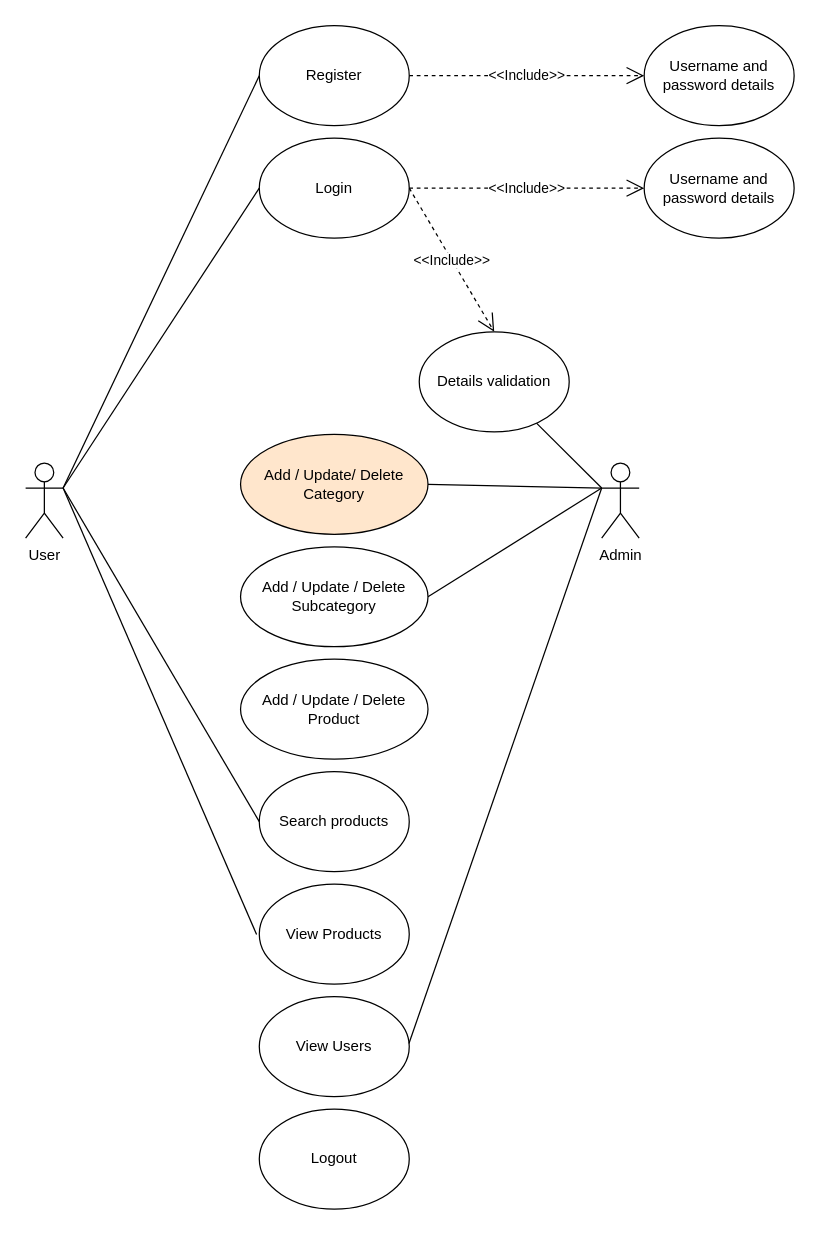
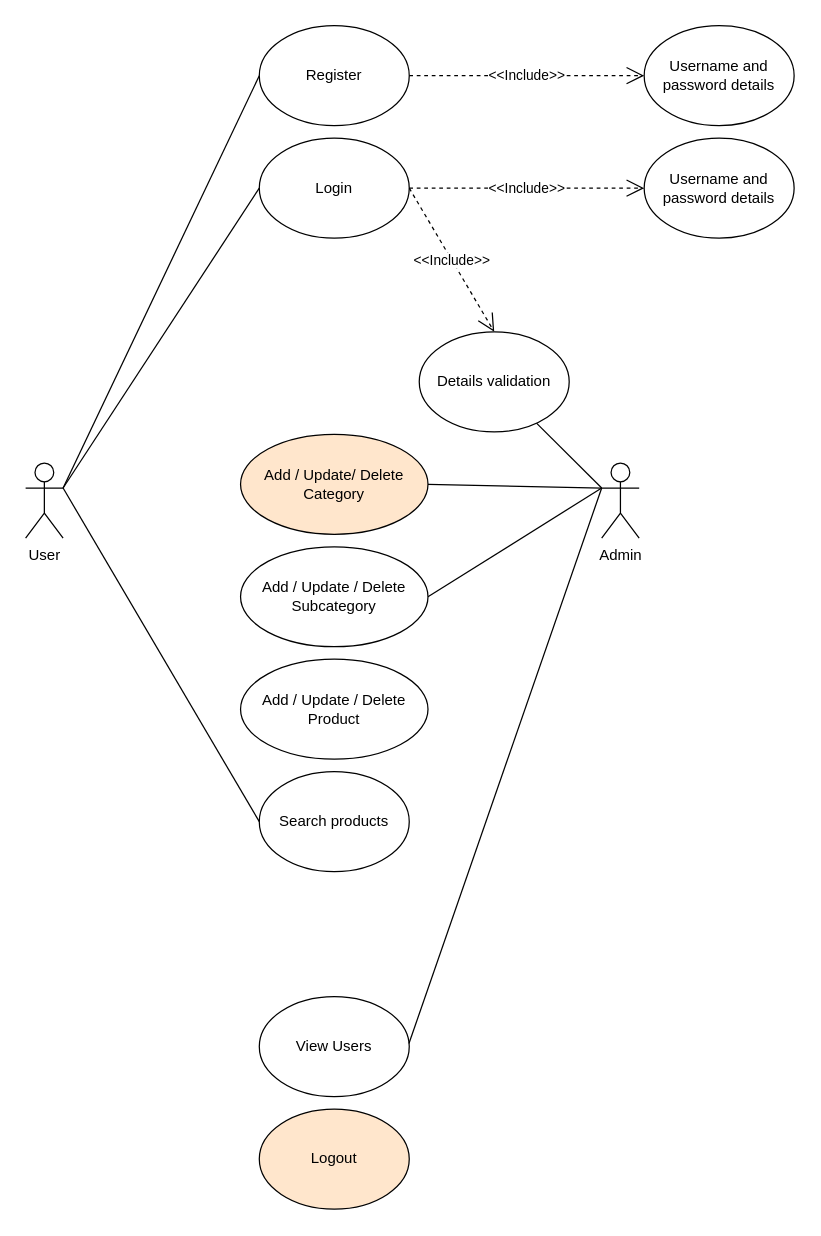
  <mxCell id="0" />
  <mxCell id="1" parent="0" />
  <mxCell id="2" value="Add / Update/ Delete&lt;div&gt;Category&lt;/div&gt;" style="ellipse;whiteSpace=wrap;html=1;labelBackgroundColor=none;fillColor=#ffe6cc;" vertex="1" parent="1"><mxGeometry x="192" y="347" width="150" height="80" as="geometry" /></mxCell>
  <mxCell id="3" value="Add / Update / Delete&lt;div&gt;Subcategory&lt;/div&gt;" style="ellipse;whiteSpace=wrap;html=1;labelBackgroundColor=none;" vertex="1" parent="1"><mxGeometry x="192" y="437" width="150" height="80" as="geometry" /></mxCell>
  <mxCell id="4" value="Add / Update / Delete&lt;div&gt;Product&lt;/div&gt;" style="ellipse;whiteSpace=wrap;html=1;labelBackgroundColor=none;" vertex="1" parent="1"><mxGeometry x="192" y="527" width="150" height="80" as="geometry" /></mxCell>
- <mxCell id="5" value="View Products" style="ellipse;whiteSpace=wrap;html=1;labelBackgroundColor=none;" vertex="1" parent="1"><mxGeometry x="207" y="707" width="120" height="80" as="geometry" /></mxCell>
  <mxCell id="6" value="Register" style="ellipse;whiteSpace=wrap;html=1;labelBackgroundColor=none;" vertex="1" parent="1"><mxGeometry x="207" y="20" width="120" height="80" as="geometry" /></mxCell>
  <mxCell id="7" value="Search products" style="ellipse;whiteSpace=wrap;html=1;labelBackgroundColor=none;" vertex="1" parent="1"><mxGeometry x="207" y="617" width="120" height="80" as="geometry" /></mxCell>
  <mxCell id="8" value="View Users" style="ellipse;whiteSpace=wrap;html=1;labelBackgroundColor=none;" vertex="1" parent="1"><mxGeometry x="207" y="797" width="120" height="80" as="geometry" /></mxCell>
- <mxCell id="9" value="Logout" style="ellipse;whiteSpace=wrap;html=1;labelBackgroundColor=none;" vertex="1" parent="1"><mxGeometry x="207" y="887" width="120" height="80" as="geometry" /></mxCell>
+ <mxCell id="9" value="Logout" style="ellipse;whiteSpace=wrap;html=1;labelBackgroundColor=none;fillColor=#ffe6cc;" vertex="1" parent="1"><mxGeometry x="207" y="887" width="120" height="80" as="geometry" /></mxCell>
  <mxCell id="10" value="Login" style="ellipse;whiteSpace=wrap;html=1;labelBackgroundColor=none;" vertex="1" parent="1"><mxGeometry x="207" y="110" width="120" height="80" as="geometry" /></mxCell>
  <mxCell id="11" value="User" style="shape=umlActor;verticalLabelPosition=bottom;verticalAlign=top;html=1;outlineConnect=0;labelBackgroundColor=none;" vertex="1" parent="1"><mxGeometry x="20" y="370" width="30" height="60" as="geometry" /></mxCell>
  <mxCell id="12" value="Admin" style="shape=umlActor;verticalLabelPosition=bottom;verticalAlign=top;html=1;outlineConnect=0;labelBackgroundColor=none;" vertex="1" parent="1"><mxGeometry x="481" y="370" width="30" height="60" as="geometry" /></mxCell>
  <mxCell id="13" value="" style="endArrow=none;html=1;rounded=0;entryX=0;entryY=0.5;entryDx=0;entryDy=0;exitX=1;exitY=0.333;exitDx=0;exitDy=0;exitPerimeter=0;" edge="1" parent="1" source="11" target="6"><mxGeometry width="50" height="50" relative="1" as="geometry"><mxPoint x="52" y="390" as="sourcePoint" /><mxPoint x="302" y="340" as="targetPoint" /></mxGeometry></mxCell>
  <mxCell id="14" value="" style="endArrow=none;html=1;rounded=0;entryX=0;entryY=0.5;entryDx=0;entryDy=0;exitX=1;exitY=0.333;exitDx=0;exitDy=0;exitPerimeter=0;" edge="1" parent="1" source="11" target="10"><mxGeometry width="50" height="50" relative="1" as="geometry"><mxPoint x="60" y="400" as="sourcePoint" /><mxPoint x="217" y="70" as="targetPoint" /></mxGeometry></mxCell>
  <mxCell id="15" value="" style="endArrow=none;html=1;rounded=0;entryX=0;entryY=0.5;entryDx=0;entryDy=0;exitX=1;exitY=0.333;exitDx=0;exitDy=0;exitPerimeter=0;" edge="1" parent="1" source="11" target="7"><mxGeometry width="50" height="50" relative="1" as="geometry"><mxPoint x="60" y="400" as="sourcePoint" /><mxPoint x="217" y="160" as="targetPoint" /></mxGeometry></mxCell>
- <mxCell id="16" value="" style="endArrow=none;html=1;rounded=0;entryX=-0.018;entryY=0.504;entryDx=0;entryDy=0;exitX=1;exitY=0.333;exitDx=0;exitDy=0;exitPerimeter=0;entryPerimeter=0;" edge="1" parent="1" source="11" target="5"><mxGeometry width="50" height="50" relative="1" as="geometry"><mxPoint x="60" y="400" as="sourcePoint" /><mxPoint x="217" y="520" as="targetPoint" /></mxGeometry></mxCell>
  <mxCell id="17" value="" style="endArrow=none;html=1;rounded=0;entryX=1;entryY=0.5;entryDx=0;entryDy=0;exitX=0;exitY=0.333;exitDx=0;exitDy=0;exitPerimeter=0;" edge="1" parent="1" source="12" target="2"><mxGeometry width="50" height="50" relative="1" as="geometry"><mxPoint x="60" y="400" as="sourcePoint" /><mxPoint x="217" y="70" as="targetPoint" /></mxGeometry></mxCell>
  <mxCell id="18" value="" style="endArrow=none;html=1;rounded=0;entryX=1;entryY=0.5;entryDx=0;entryDy=0;exitX=0;exitY=0.333;exitDx=0;exitDy=0;exitPerimeter=0;" edge="1" parent="1" source="12" target="3"><mxGeometry width="50" height="50" relative="1" as="geometry"><mxPoint x="491" y="400" as="sourcePoint" /><mxPoint x="352" y="250" as="targetPoint" /></mxGeometry></mxCell>
  <mxCell id="19" value="" style="endArrow=none;html=1;rounded=0;exitX=0;exitY=0.333;exitDx=0;exitDy=0;exitPerimeter=0;" edge="1" parent="1" source="12" target="26"><mxGeometry width="50" height="50" relative="1" as="geometry"><mxPoint x="491" y="400" as="sourcePoint" /><mxPoint x="352" y="340" as="targetPoint" /></mxGeometry></mxCell>
  <mxCell id="20" value="" style="endArrow=none;html=1;rounded=0;entryX=0.998;entryY=0.469;entryDx=0;entryDy=0;exitX=0;exitY=0.333;exitDx=0;exitDy=0;exitPerimeter=0;entryPerimeter=0;" edge="1" parent="1" source="12" target="8"><mxGeometry width="50" height="50" relative="1" as="geometry"><mxPoint x="491" y="400" as="sourcePoint" /><mxPoint x="352" y="430" as="targetPoint" /></mxGeometry></mxCell>
  <mxCell id="21" value="&amp;lt;&amp;lt;Include&amp;gt;&amp;gt;" style="endArrow=open;endSize=12;dashed=1;html=1;rounded=0;exitX=1;exitY=0.5;exitDx=0;exitDy=0;entryX=0;entryY=0.5;entryDx=0;entryDy=0;" edge="1" parent="1" source="6" target="22"><mxGeometry width="160" relative="1" as="geometry"><mxPoint x="395" y="165" as="sourcePoint" /><mxPoint x="545" y="60" as="targetPoint" /></mxGeometry></mxCell>
  <mxCell id="22" value="Username and password details" style="ellipse;whiteSpace=wrap;html=1;labelBackgroundColor=none;" vertex="1" parent="1"><mxGeometry x="515" y="20" width="120" height="80" as="geometry" /></mxCell>
  <mxCell id="23" value="&amp;lt;&amp;lt;Include&amp;gt;&amp;gt;" style="endArrow=open;endSize=12;dashed=1;html=1;rounded=0;exitX=1;exitY=0.5;exitDx=0;exitDy=0;entryX=0;entryY=0.5;entryDx=0;entryDy=0;" edge="1" parent="1" target="24" source="10"><mxGeometry width="160" relative="1" as="geometry"><mxPoint x="327" y="150" as="sourcePoint" /><mxPoint x="545" y="150" as="targetPoint" /></mxGeometry></mxCell>
  <mxCell id="24" value="Username and password details" style="ellipse;whiteSpace=wrap;html=1;labelBackgroundColor=none;" vertex="1" parent="1"><mxGeometry x="515" y="110" width="120" height="80" as="geometry" /></mxCell>
  <mxCell id="25" value="&amp;lt;&amp;lt;Include&amp;gt;&amp;gt;" style="endArrow=open;endSize=12;dashed=1;html=1;rounded=0;exitX=1;exitY=0.5;exitDx=0;exitDy=0;entryX=0.5;entryY=0;entryDx=0;entryDy=0;" edge="1" parent="1" target="26" source="10"><mxGeometry width="160" relative="1" as="geometry"><mxPoint x="197" y="370" as="sourcePoint" /><mxPoint x="445" y="310" as="targetPoint" /></mxGeometry></mxCell>
  <mxCell id="26" value="Details validation" style="ellipse;whiteSpace=wrap;html=1;labelBackgroundColor=none;" vertex="1" parent="1"><mxGeometry x="335" y="265" width="120" height="80" as="geometry" /></mxCell>
